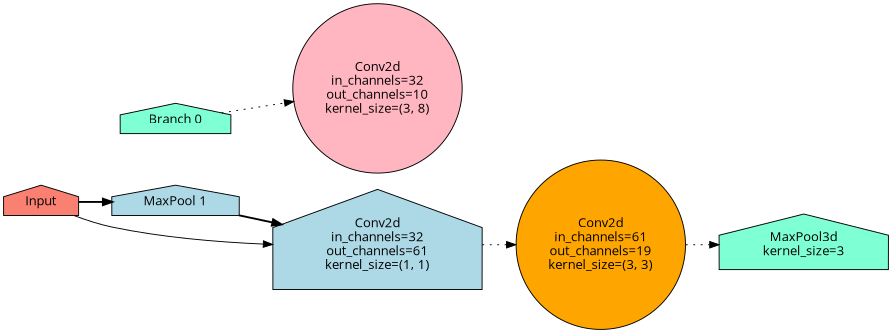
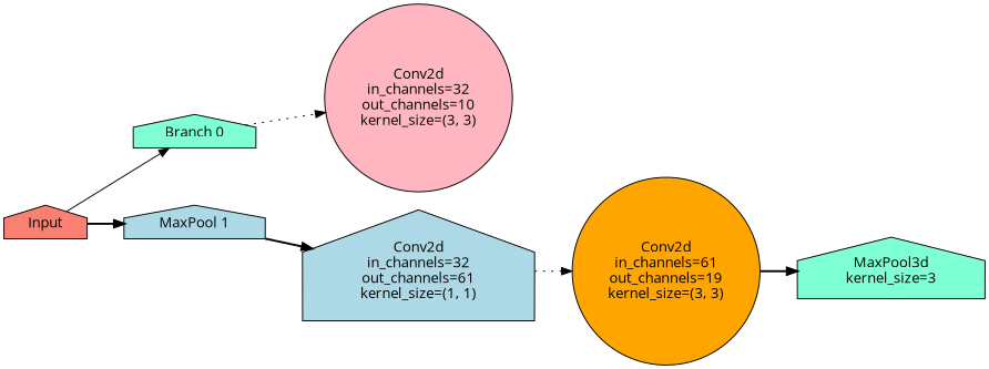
  digraph {
    fontname="Open Sans"
    rankdir=LR
    node [fillcolor=aquamarine fontname="Open Sans" shape=house style=filled]
    edge [fontname="Open Sans" style=dotted]
    n1 [fillcolor=salmon label=Input]
    n2 [label="Branch 0"]
    n3 [fillcolor=lightblue label="MaxPool 1"]
-   n4 [fillcolor=lightpink label="Conv2d\nin_channels=32\nout_channels=10\nkernel_size=(3, 8)" shape=circle]
+   n4 [fillcolor=lightpink label="Conv2d\nin_channels=32\nout_channels=10\nkernel_size=(3, 3)" shape=circle]
    n5 [fillcolor=lightblue label="Conv2d\nin_channels=32\nout_channels=61\nkernel_size=(1, 1)"]
    n6 [fillcolor=orange label="Conv2d\nin_channels=61\nout_channels=19\nkernel_size=(3, 3)" shape=circle]
    n7 [label="MaxPool3d\nkernel_size=3"]
-   n1 -> n5 [style=solid]
+   n1 -> n2 [style=solid]
    n1 -> n3 [style=bold]
    n2 -> n4
    n3 -> n5 [style=bold]
    n5 -> n6
-   n6 -> n7
+   n6 -> n7 [style=bold]
  }
